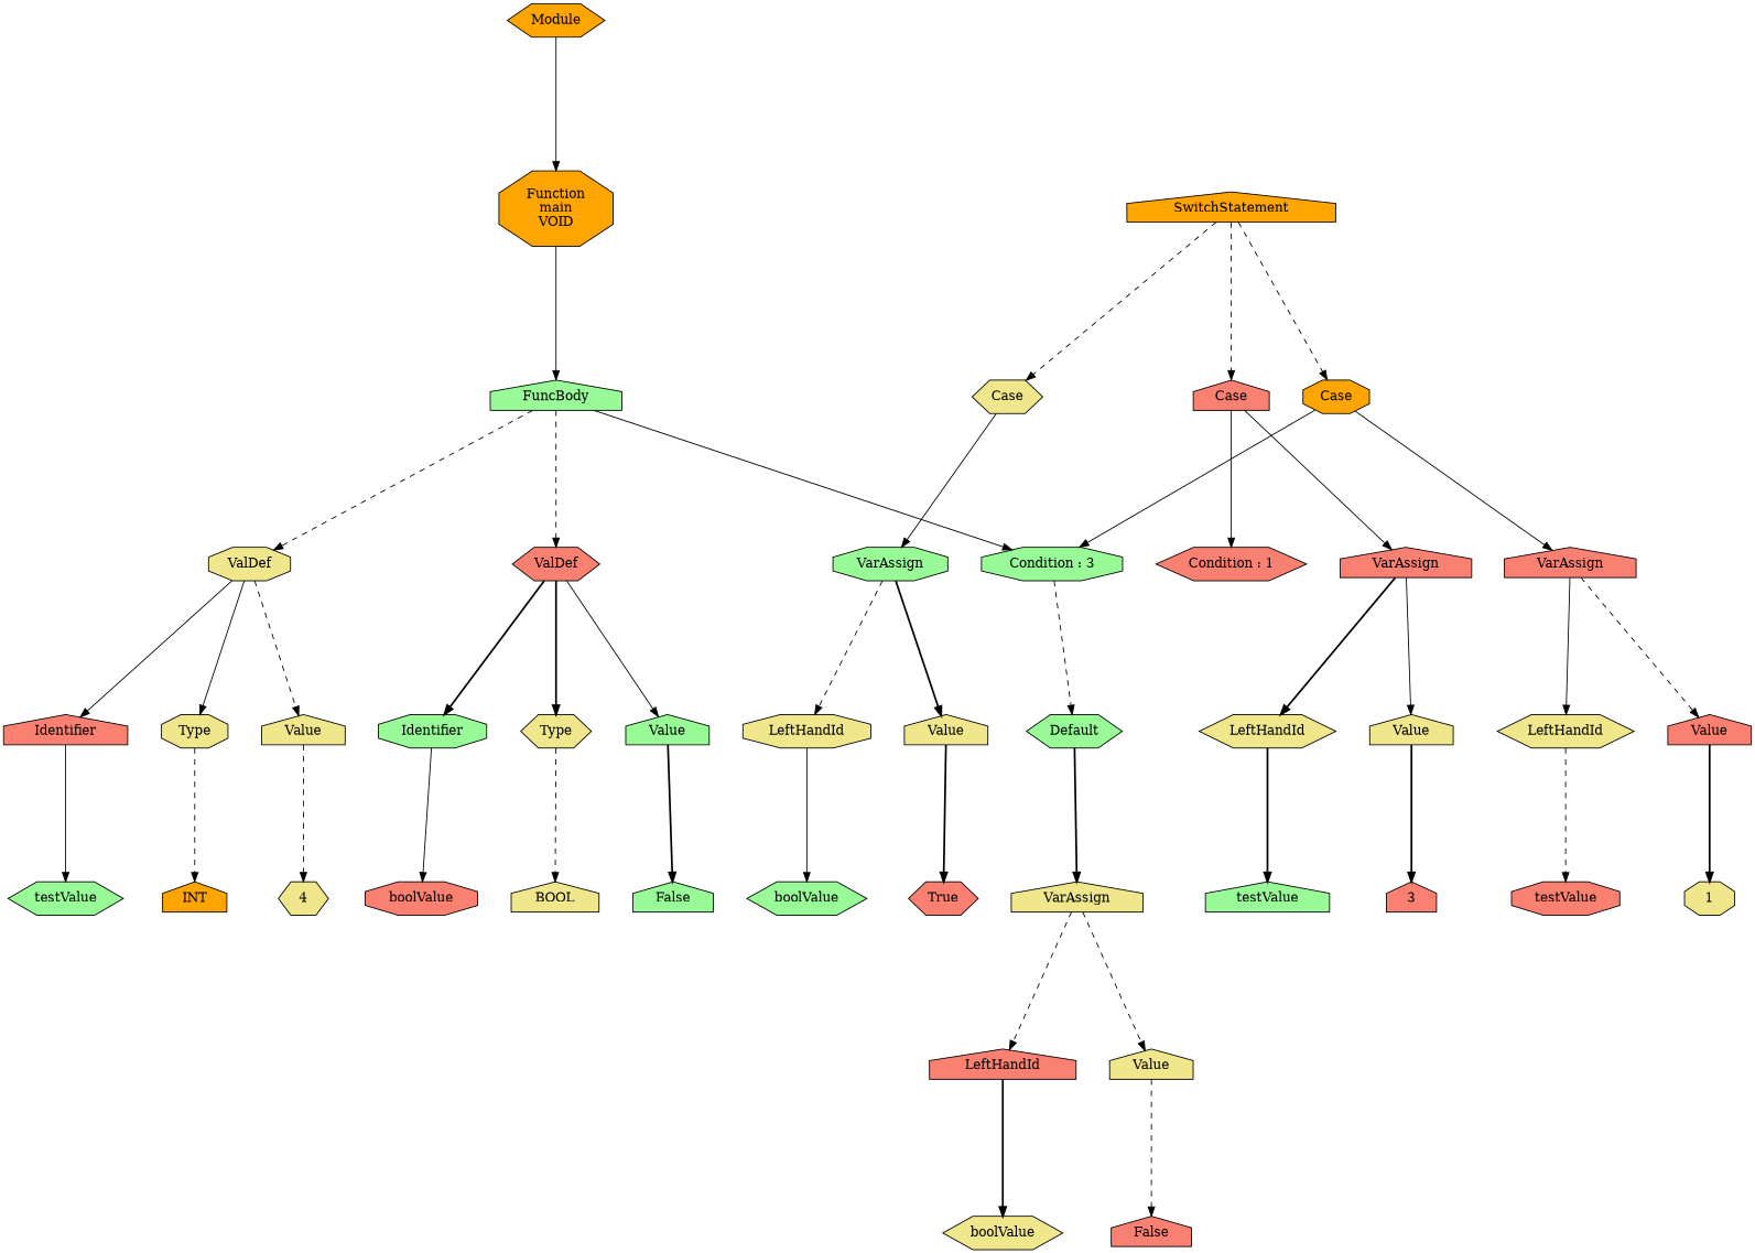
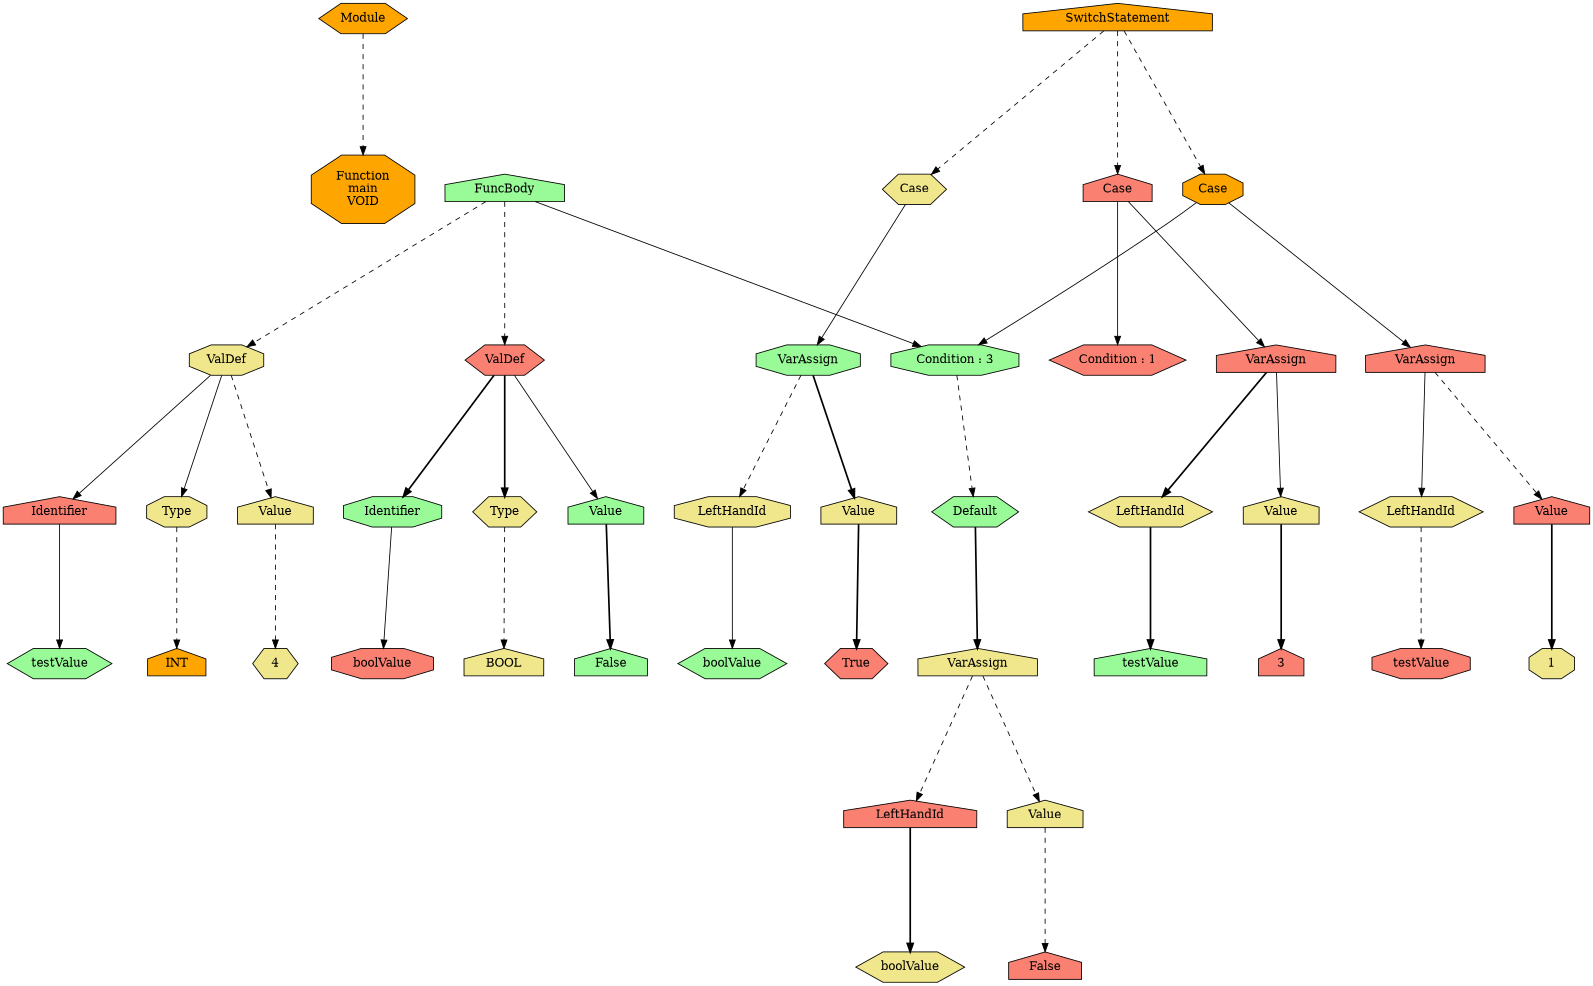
  digraph {
    nodesep=0.5
    ordering=out
    ranksep=2
    node [fillcolor=khaki shape=house style=filled]
    edge [style=dashed]
    n1 [fillcolor=orange label=Module shape=hexagon]
    n2 [fillcolor=orange label="Function\nmain\nVOID" shape=octagon]
    n3 [fillcolor=palegreen label=FuncBody]
    n4 [label=ValDef shape=octagon]
    n5 [fillcolor=salmon label=ValDef shape=hexagon]
    n6 [fillcolor=palegreen label="Condition : 3" shape=octagon]
    n7 [fillcolor=salmon label=Identifier]
    n8 [label=Type shape=octagon]
    n9 [label=Value]
    n10 [fillcolor=palegreen label=Identifier shape=octagon]
    n11 [label=Type shape=hexagon]
    n12 [fillcolor=palegreen label=Value]
    n13 [fillcolor=orange label=SwitchStatement]
    n14 [label=Case shape=hexagon]
    n15 [fillcolor=salmon label=Case]
    n16 [fillcolor=orange label=Case shape=octagon]
    n17 [fillcolor=palegreen label=testValue shape=hexagon]
    n18 [fillcolor=orange label=INT]
    n19 [label=4 shape=hexagon]
    n20 [fillcolor=salmon label=boolValue shape=octagon]
    n21 [label=BOOL]
    n22 [fillcolor=palegreen label=False]
    n23 [fillcolor=palegreen label=VarAssign shape=octagon]
    n24 [fillcolor=salmon label="Condition : 1" shape=hexagon]
    n25 [fillcolor=salmon label=VarAssign]
    n26 [fillcolor=salmon label=VarAssign]
    n27 [fillcolor=palegreen label=Default shape=hexagon]
    n28 [label=VarAssign]
    n29 [label=LeftHandId shape=octagon]
    n30 [label=Value]
    n31 [fillcolor=palegreen label=boolValue shape=hexagon]
    n32 [fillcolor=salmon label=True shape=hexagon]
    n33 [label=LeftHandId shape=hexagon]
    n34 [label=Value]
    n35 [fillcolor=palegreen label=testValue]
    n36 [fillcolor=salmon label=3]
    n37 [label=LeftHandId shape=hexagon]
    n38 [fillcolor=salmon label=Value]
    n39 [fillcolor=salmon label=testValue shape=octagon]
    n40 [label=1 shape=octagon]
    n41 [fillcolor=salmon label=LeftHandId]
    n42 [label=Value]
    n43 [label=boolValue shape=hexagon]
    n44 [fillcolor=salmon label=False]
-   n1 -> n2 [style=solid]
-   n2 -> n3 [style=solid]
+   n1 -> n2
    n3 -> n4
    n3 -> n5
    n3 -> n6 [style=solid]
    n4 -> n7 [style=solid]
    n4 -> n8 [style=solid]
    n4 -> n9
    n5 -> n10 [style=bold]
    n5 -> n11 [style=bold]
    n5 -> n12 [style=solid]
    n6 -> n27
    n7 -> n17 [style=solid]
    n8 -> n18
    n9 -> n19
    n10 -> n20 [style=solid]
    n11 -> n21
    n12 -> n22 [style=bold]
    n13 -> n14
    n13 -> n15
    n13 -> n16
    n14 -> n23 [style=solid]
    n15 -> n24 [style=solid]
    n15 -> n25 [style=solid]
    n16 -> n6 [style=solid]
    n16 -> n26 [style=solid]
    n23 -> n29
    n23 -> n30 [style=bold]
    n25 -> n33 [style=bold]
    n25 -> n34 [style=solid]
    n26 -> n37 [style=solid]
    n26 -> n38
    n27 -> n28 [style=bold]
    n28 -> n41
    n28 -> n42
    n29 -> n31 [style=solid]
    n30 -> n32 [style=bold]
    n33 -> n35 [style=bold]
    n34 -> n36 [style=bold]
    n37 -> n39
    n38 -> n40 [style=bold]
    n41 -> n43 [style=bold]
    n42 -> n44
  }
